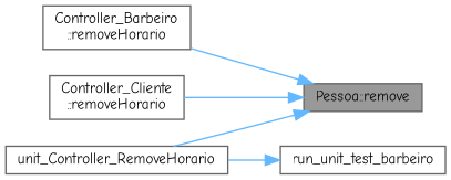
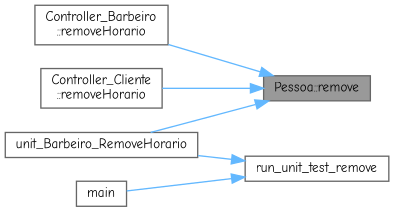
  digraph {
    fontname="Comic Neue"
    rankdir=RL
    node [color=grey40 fillcolor=white fontname="Comic Neue" fontsize=10 shape=box style=filled]
    edge [color=steelblue1 dir=back fontname="Comic Neue" fontsize=10 labelfontname=Helvetica labelfontsize=10 style=solid]
    n1 [color=gray40 fillcolor=grey60 fontcolor=black height=0.2 label="Pessoa::remove" width=0.4]
    n2 [height=0.2 label="Controller_Barbeiro\l::removeHorario" width=0.4]
    n3 [height=0.2 label="Controller_Cliente\l::removeHorario" width=0.4]
-   n4 [height=0.2 label=unit_Controller_RemoveHorario width=0.4]
-   n5 [height=0.2 label=run_unit_test_barbeiro width=0.4]
+   n4 [height=0.2 label=unit_Barbeiro_RemoveHorario width=0.4]
+   n5 [height=0.2 label=run_unit_test_remove width=0.4]
+   n6 [height=0.2 label=main width=0.4]
    n1 -> n2
    n1 -> n3
    n1 -> n4
    n5 -> n4
+   n5 -> n6
  }
